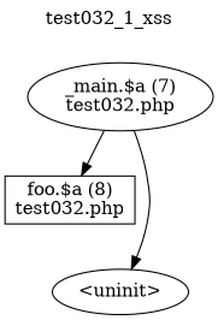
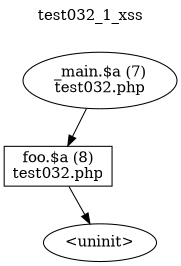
  digraph {
    label=test032_1_xss
    labelloc=t
    node [shape=ellipse]
    n1 [label="foo.$a (8)\ntest032.php" shape=box]
    n2 [label="_main.$a (7)\ntest032.php"]
    n3 [label="<uninit>"]
    n2 -> n1
-   n2 -> n3
+   n1 -> n3
  }
